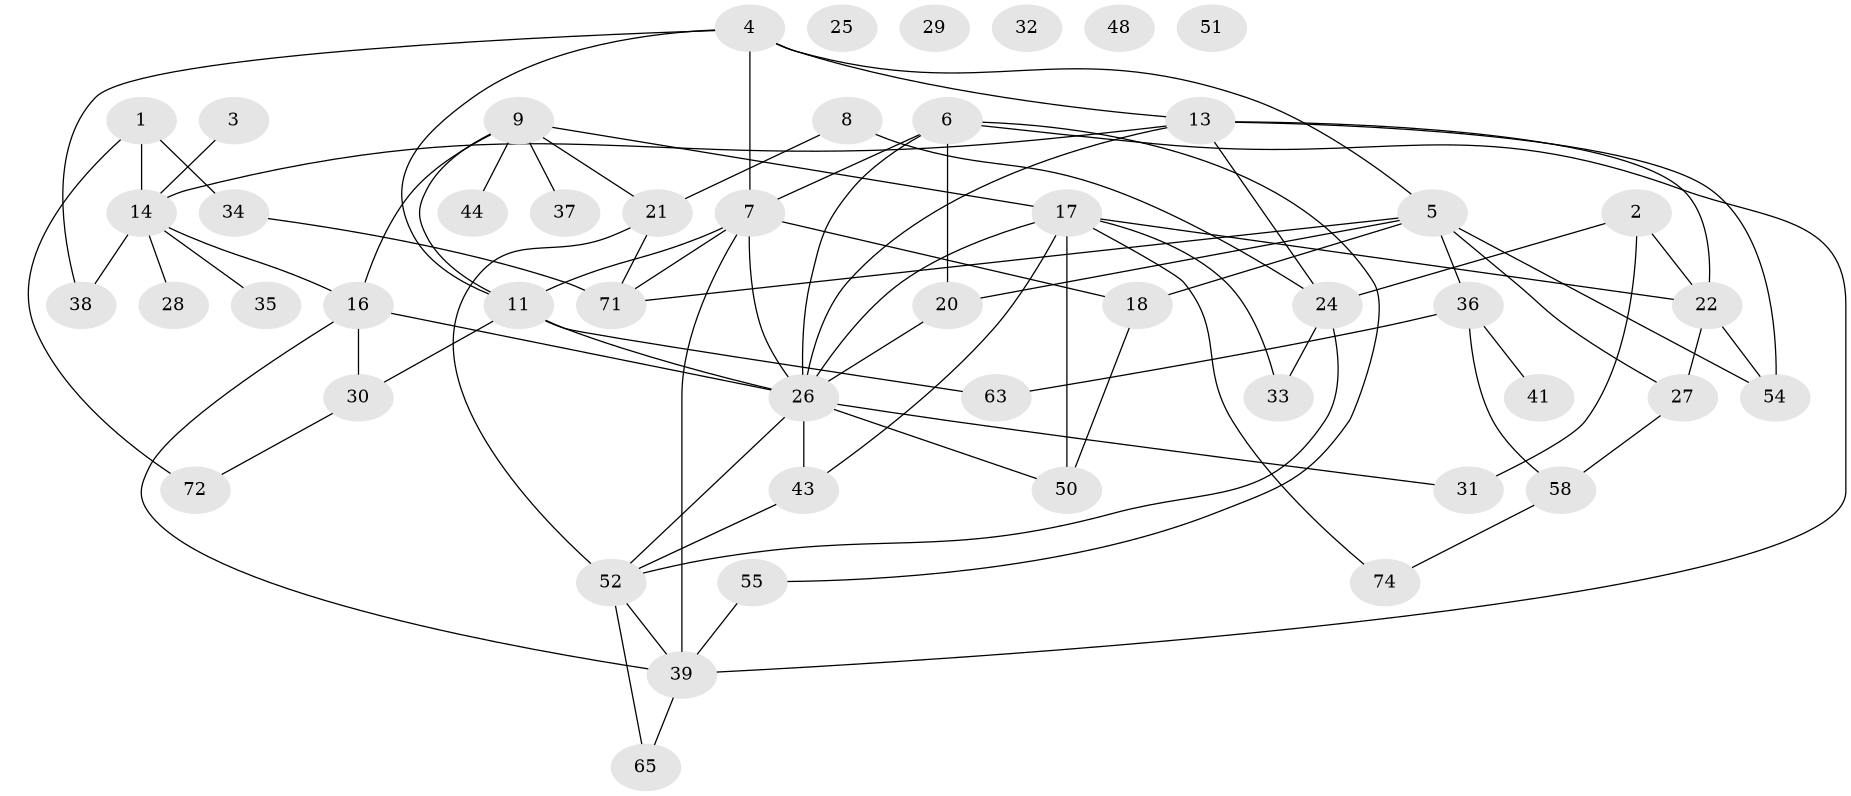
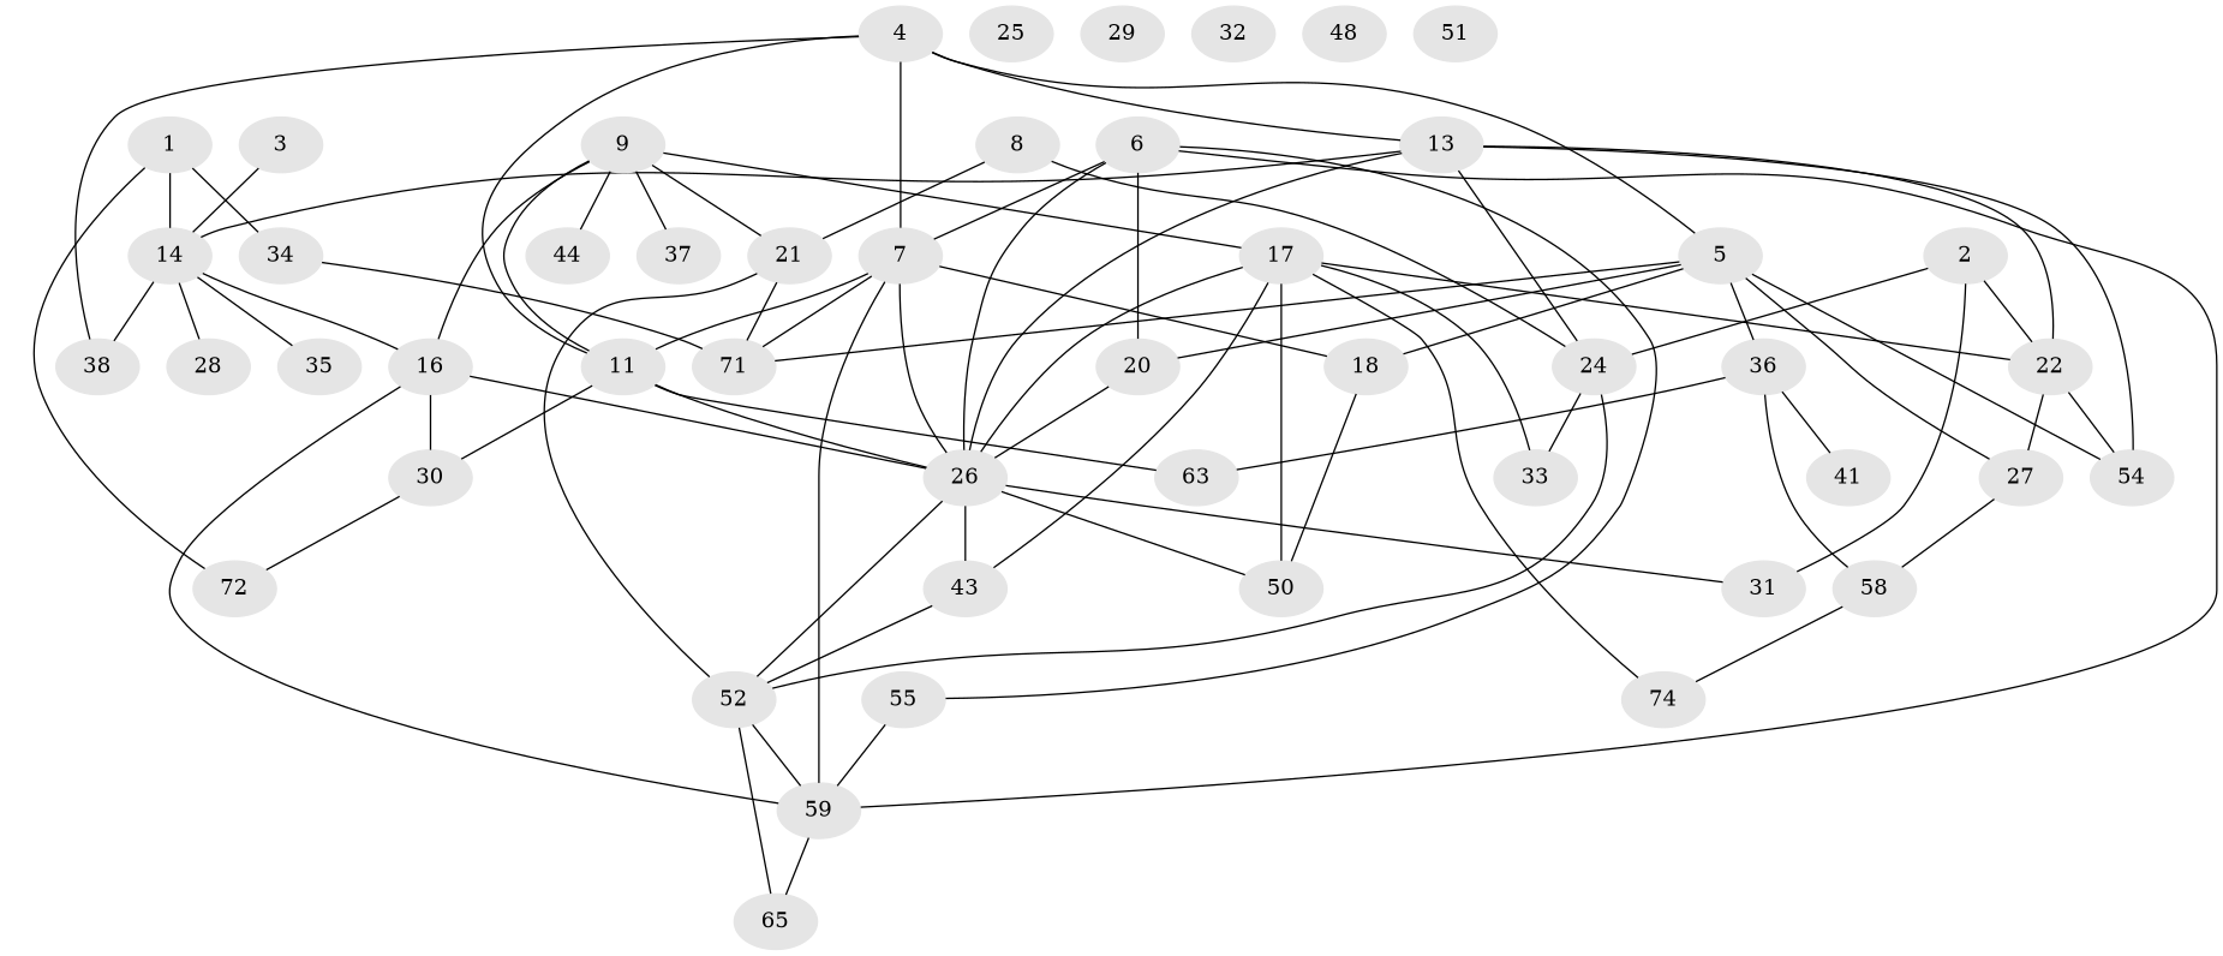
  graph {
    node [color=gray90 style=filled]
    1 [super="+66"]
    14 [super="+73"]
    34 [super="+70"]
    72
    38
    16 [super="+46"]
    28
    35
    71
    2 [super="+23"]
    22 [super="+45"]
    24
    31
    27 [super="+61"]
    54
    33
    52 [super="+68"]
    3
    4 [super="+47"]
    5 [super="+10"]
    7 [super="+19"]
    11 [super="+69"]
    13 [super="+57"]
    18
    20
    36 [super="+67"]
    26 [super="+56"]
-   59 [super="+60" label=39]
+   59 [super="+60"]
    63
    30 [super="+49"]
    50
    58 [super="+62"]
    41
    6 [super="+12"]
    55
    43 [super="+53"]
    65
    21 [super="+39"]
    8
    9 [super="+40"]
    17 [super="+64"]
    37
    44
    74
    25
    29
    32
    48
    51
    1 -- 14
    1 -- 34
    1 -- 72
    14 -- 38
    14 -- 16
    14 -- 28
    14 -- 35
    34 -- 71
    16 -- 26
    16 -- 59
    16 -- 30
    2 -- 22
    2 -- 24
    2 -- 31
    22 -- 27 [weight=2]
    22 -- 54
    24 -- 33
    24 -- 52
    27 -- 58
    52 -- 59
    52 -- 65
    3 -- 14
    4 -- 38
    4 -- 5
    4 -- 7
    4 -- 11
    4 -- 13
    5 -- 71
    5 -- 27
    5 -- 54
    5 -- 18
    5 -- 20
    5 -- 36
    7 -- 71 [weight=2]
    7 -- 11
    7 -- 18
    7 -- 26
    7 -- 59
    11 -- 26
    11 -- 63
    11 -- 30
    13 -- 14
    13 -- 22
    13 -- 24
    13 -- 54
    13 -- 26
    18 -- 50
    20 -- 26
    36 -- 63
    36 -- 58
    36 -- 41
    26 -- 31
    26 -- 52
    26 -- 50
    26 -- 43
    59 -- 65
    30 -- 72
    58 -- 74
    6 -- 7
    6 -- 20
    6 -- 26
    6 -- 59
    6 -- 55
    55 -- 59 [weight=2]
    43 -- 52
    21 -- 71
    21 -- 52
    8 -- 24
    8 -- 21
    9 -- 16
    9 -- 11
    9 -- 21
    9 -- 17
    9 -- 37
    9 -- 44
    17 -- 22
    17 -- 33
    17 -- 26
    17 -- 50
    17 -- 43
    17 -- 74
  }
